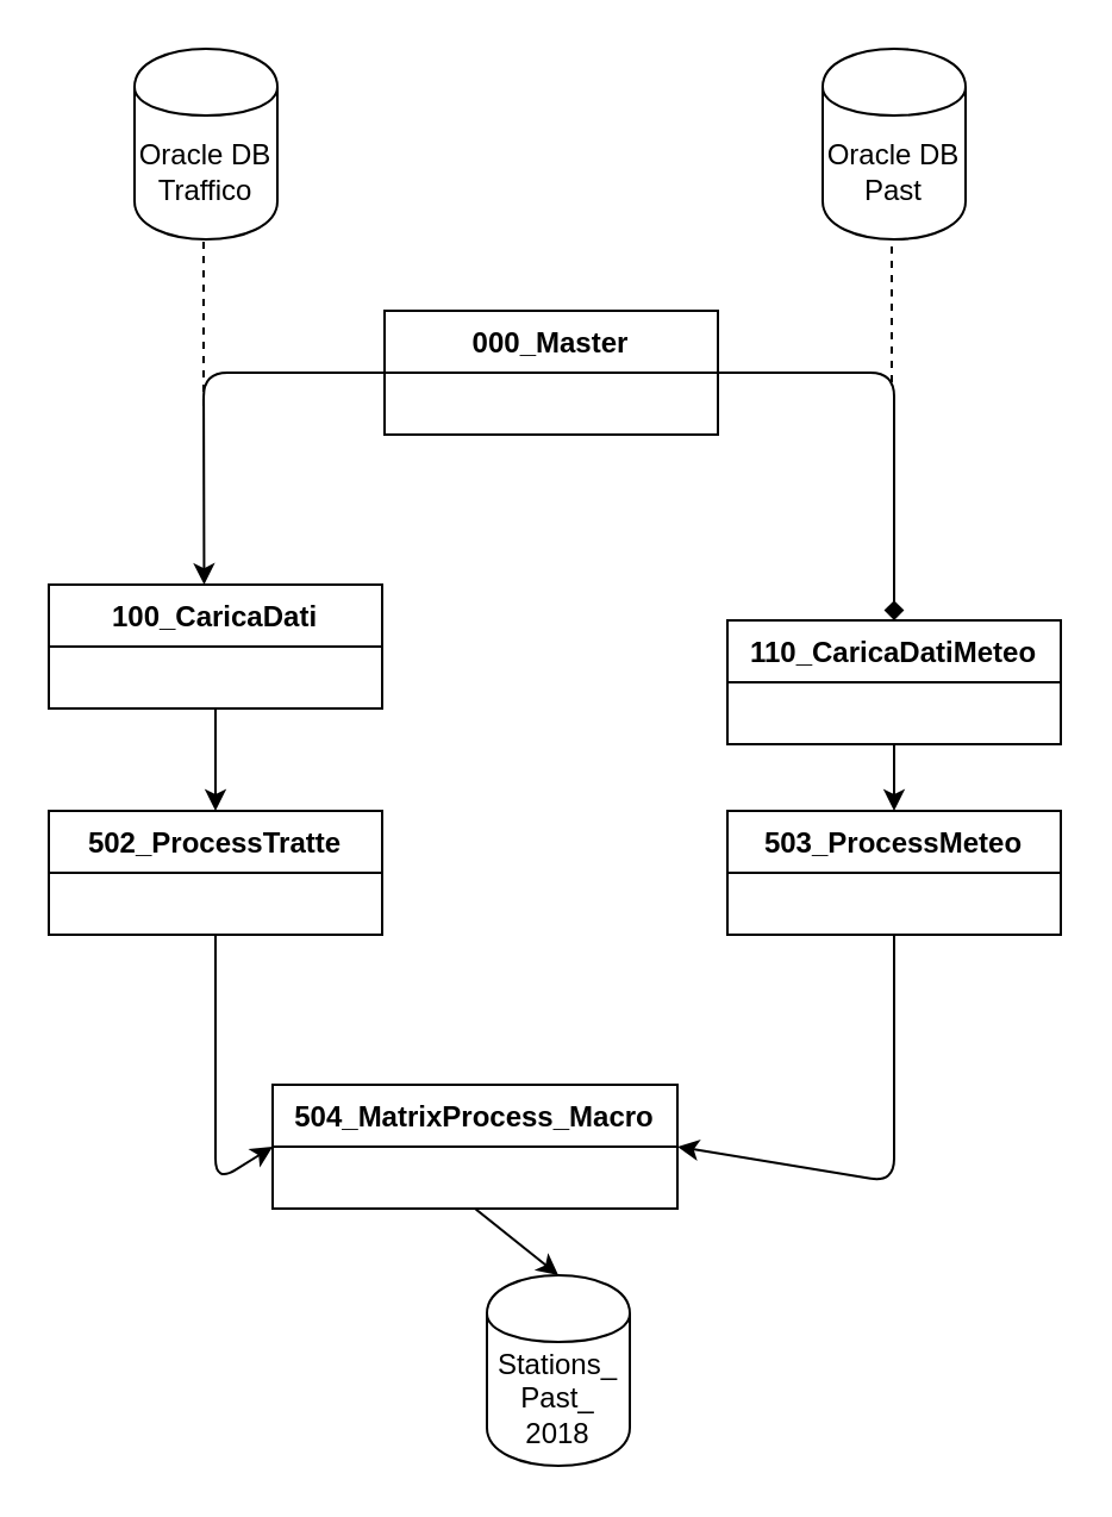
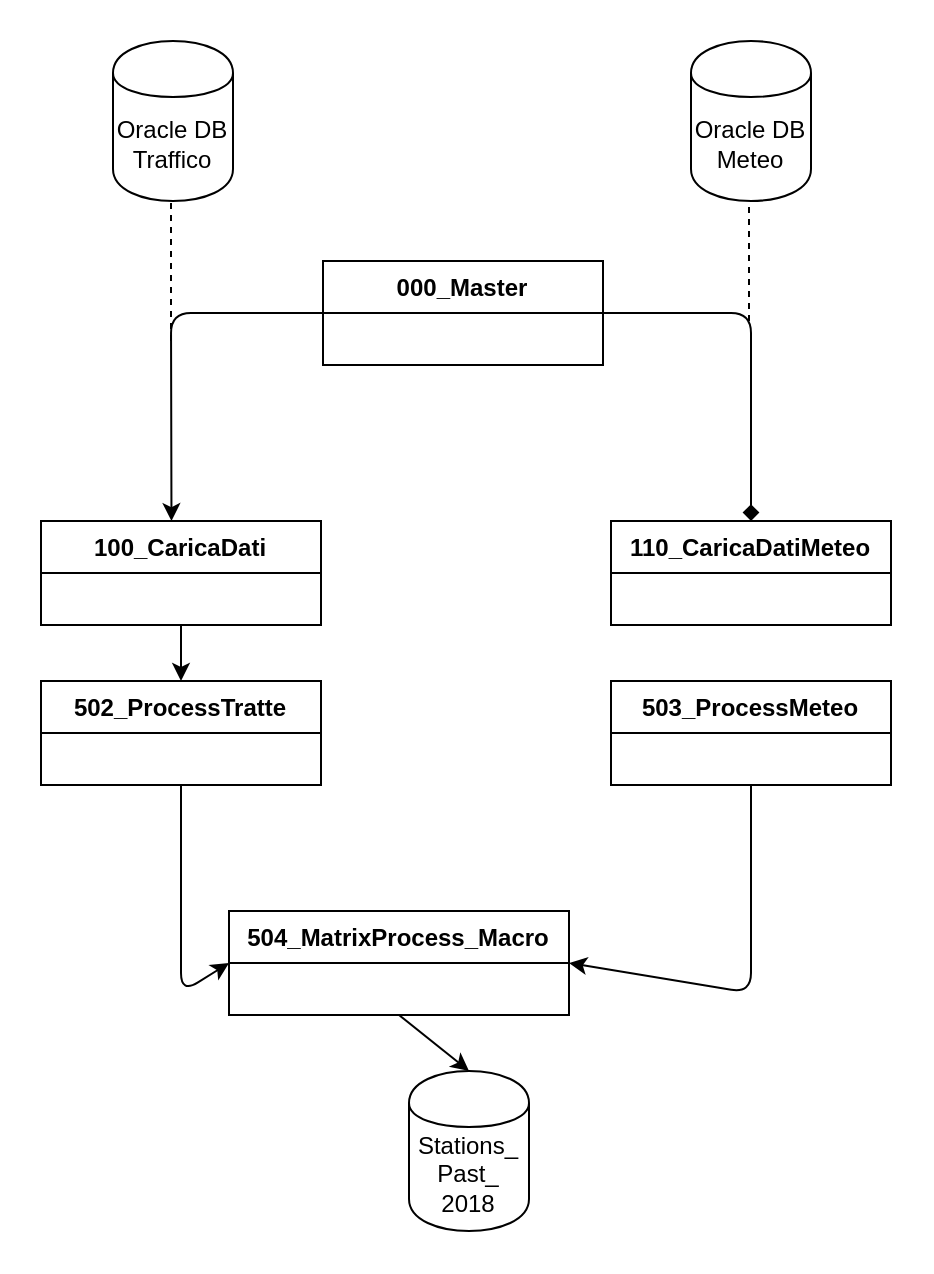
  <mxCell id="0" />
  <mxCell id="1" parent="0" />
  <mxCell id="2" value="000_Master" style="swimlane;fontStyle=1;childLayout=stackLayout;horizontal=1;startSize=26;fillColor=none;horizontalStack=0;resizeParent=1;resizeParentMax=0;resizeLast=0;collapsible=1;marginBottom=0;" vertex="1" parent="1"><mxGeometry x="161" y="130" width="140" height="52" as="geometry" /></mxCell>
- <mxCell id="3" value="100_CaricaDati" style="swimlane;fontStyle=1;childLayout=stackLayout;horizontal=1;startSize=26;fillColor=none;horizontalStack=0;resizeParent=1;resizeParentMax=0;resizeLast=0;collapsible=1;marginBottom=0;" vertex="1" parent="1"><mxGeometry x="20" y="245" width="140" height="52" as="geometry" /></mxCell>
+ <mxCell id="3" value="100_CaricaDati" style="swimlane;fontStyle=1;childLayout=stackLayout;horizontal=1;startSize=26;fillColor=none;horizontalStack=0;resizeParent=1;resizeParentMax=0;resizeLast=0;collapsible=1;marginBottom=0;" vertex="1" parent="1"><mxGeometry x="20" y="260" width="140" height="52" as="geometry" /></mxCell>
  <mxCell id="4" value="110_CaricaDatiMeteo" style="swimlane;fontStyle=1;childLayout=stackLayout;horizontal=1;startSize=26;fillColor=none;horizontalStack=0;resizeParent=1;resizeParentMax=0;resizeLast=0;collapsible=1;marginBottom=0;" vertex="1" parent="1"><mxGeometry x="305" y="260" width="140" height="52" as="geometry" /></mxCell>
  <mxCell id="5" value="502_ProcessTratte" style="swimlane;fontStyle=1;childLayout=stackLayout;horizontal=1;startSize=26;fillColor=none;horizontalStack=0;resizeParent=1;resizeParentMax=0;resizeLast=0;collapsible=1;marginBottom=0;" vertex="1" parent="1"><mxGeometry x="20" y="340" width="140" height="52" as="geometry" /></mxCell>
  <mxCell id="6" value="503_ProcessMeteo" style="swimlane;fontStyle=1;childLayout=stackLayout;horizontal=1;startSize=26;fillColor=none;horizontalStack=0;resizeParent=1;resizeParentMax=0;resizeLast=0;collapsible=1;marginBottom=0;" vertex="1" parent="1"><mxGeometry x="305" y="340" width="140" height="52" as="geometry" /></mxCell>
  <mxCell id="7" value="504_MatrixProcess_Macro" style="swimlane;fontStyle=1;childLayout=stackLayout;horizontal=1;startSize=26;fillColor=none;horizontalStack=0;resizeParent=1;resizeParentMax=0;resizeLast=0;collapsible=1;marginBottom=0;" vertex="1" parent="1"><mxGeometry x="114" y="455" width="170" height="52" as="geometry" /></mxCell>
  <mxCell id="8" value="Stations_&lt;br&gt;Past_&lt;br&gt;2018" style="shape=cylinder;whiteSpace=wrap;html=1;boundedLbl=1;backgroundOutline=1;" vertex="1" parent="1"><mxGeometry x="204" y="535" width="60" height="80" as="geometry" /></mxCell>
  <mxCell id="9" value="" style="endArrow=diamond;html=1;exitX=1;exitY=0.5;exitDx=0;exitDy=0;entryX=0.5;entryY=0;entryDx=0;entryDy=0;" edge="1" parent="1" source="2" target="4"><mxGeometry width="50" height="50" relative="1" as="geometry"><mxPoint x="75" y="240" as="sourcePoint" /><mxPoint x="365" y="230" as="targetPoint" /><Array as="points"><mxPoint x="375" y="156" /></Array></mxGeometry></mxCell>
  <mxCell id="10" value="" style="endArrow=classic;html=1;exitX=0;exitY=0.5;exitDx=0;exitDy=0;entryX=0.466;entryY=0.001;entryDx=0;entryDy=0;entryPerimeter=0;" edge="1" parent="1" source="2" target="3"><mxGeometry width="50" height="50" relative="1" as="geometry"><mxPoint x="85" y="220" as="sourcePoint" /><mxPoint x="135" y="170" as="targetPoint" /><Array as="points"><mxPoint x="85" y="156" /></Array></mxGeometry></mxCell>
  <mxCell id="11" value="" style="endArrow=classic;html=1;exitX=0.5;exitY=1;exitDx=0;exitDy=0;entryX=0.5;entryY=0;entryDx=0;entryDy=0;" edge="1" parent="1" source="3" target="5"><mxGeometry width="50" height="50" relative="1" as="geometry"><mxPoint x="-35" y="330" as="sourcePoint" /><mxPoint x="15" y="280" as="targetPoint" /></mxGeometry></mxCell>
- <mxCell id="12" value="" style="endArrow=classic;html=1;exitX=0.5;exitY=1;exitDx=0;exitDy=0;entryX=0.5;entryY=0;entryDx=0;entryDy=0;" edge="1" parent="1" source="4" target="6"><mxGeometry width="50" height="50" relative="1" as="geometry"><mxPoint x="385" y="312" as="sourcePoint" /><mxPoint x="385" y="340" as="targetPoint" /></mxGeometry></mxCell>
  <mxCell id="13" value="" style="endArrow=classic;html=1;entryX=0;entryY=0.5;entryDx=0;entryDy=0;exitX=0.5;exitY=1;exitDx=0;exitDy=0;" edge="1" parent="1" source="5" target="7"><mxGeometry width="50" height="50" relative="1" as="geometry"><mxPoint x="135" y="450" as="sourcePoint" /><mxPoint x="185" y="400" as="targetPoint" /><Array as="points"><mxPoint x="90" y="496" /></Array></mxGeometry></mxCell>
  <mxCell id="14" value="" style="endArrow=classic;html=1;exitX=0.5;exitY=1;exitDx=0;exitDy=0;entryX=1;entryY=0.5;entryDx=0;entryDy=0;" edge="1" parent="1" source="6" target="7"><mxGeometry width="50" height="50" relative="1" as="geometry"><mxPoint x="345" y="480" as="sourcePoint" /><mxPoint x="395" y="430" as="targetPoint" /><Array as="points"><mxPoint x="375" y="496" /></Array></mxGeometry></mxCell>
  <mxCell id="15" value="" style="endArrow=classic;html=1;entryX=0.5;entryY=0;entryDx=0;entryDy=0;exitX=0.5;exitY=1;exitDx=0;exitDy=0;" edge="1" parent="1" source="7" target="8"><mxGeometry width="50" height="50" relative="1" as="geometry"><mxPoint x="55" y="560" as="sourcePoint" /><mxPoint x="105" y="510" as="targetPoint" /></mxGeometry></mxCell>
  <mxCell id="16" value="Oracle DB&lt;br&gt;Traffico" style="shape=cylinder;whiteSpace=wrap;html=1;boundedLbl=1;backgroundOutline=1;" vertex="1" parent="1"><mxGeometry x="56" y="20" width="60" height="80" as="geometry" /></mxCell>
- <mxCell id="17" value="Oracle DB&lt;br&gt;Past" style="shape=cylinder;whiteSpace=wrap;html=1;boundedLbl=1;backgroundOutline=1;" vertex="1" parent="1"><mxGeometry x="345" y="20" width="60" height="80" as="geometry" /></mxCell>
+ <mxCell id="17" value="Oracle DB&lt;br&gt;Meteo" style="shape=cylinder;whiteSpace=wrap;html=1;boundedLbl=1;backgroundOutline=1;" vertex="1" parent="1"><mxGeometry x="345" y="20" width="60" height="80" as="geometry" /></mxCell>
  <mxCell id="18" value="" style="endArrow=none;dashed=1;html=1;entryX=0.5;entryY=1;entryDx=0;entryDy=0;" edge="1" parent="1"><mxGeometry width="50" height="50" relative="1" as="geometry"><mxPoint x="85" y="170" as="sourcePoint" /><mxPoint x="85" y="100" as="targetPoint" /></mxGeometry></mxCell>
  <mxCell id="19" value="" style="endArrow=none;dashed=1;html=1;entryX=0.5;entryY=1;entryDx=0;entryDy=0;" edge="1" parent="1"><mxGeometry width="50" height="50" relative="1" as="geometry"><mxPoint x="374" y="160" as="sourcePoint" /><mxPoint x="374" y="100" as="targetPoint" /></mxGeometry></mxCell>
